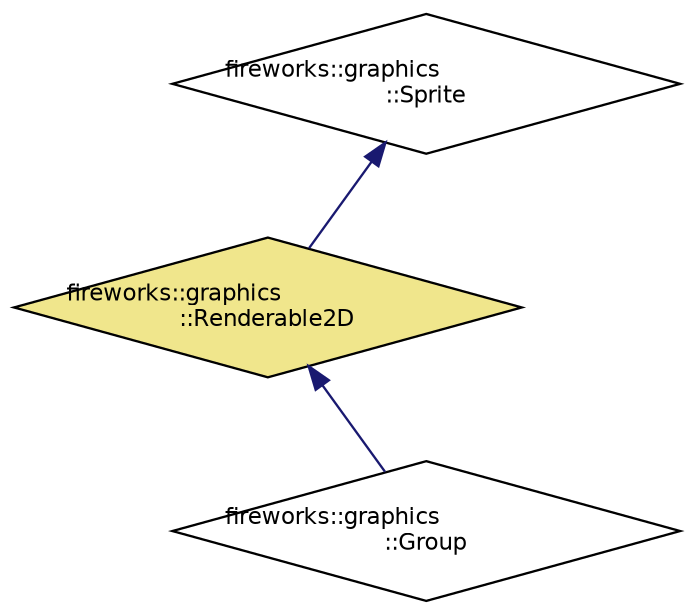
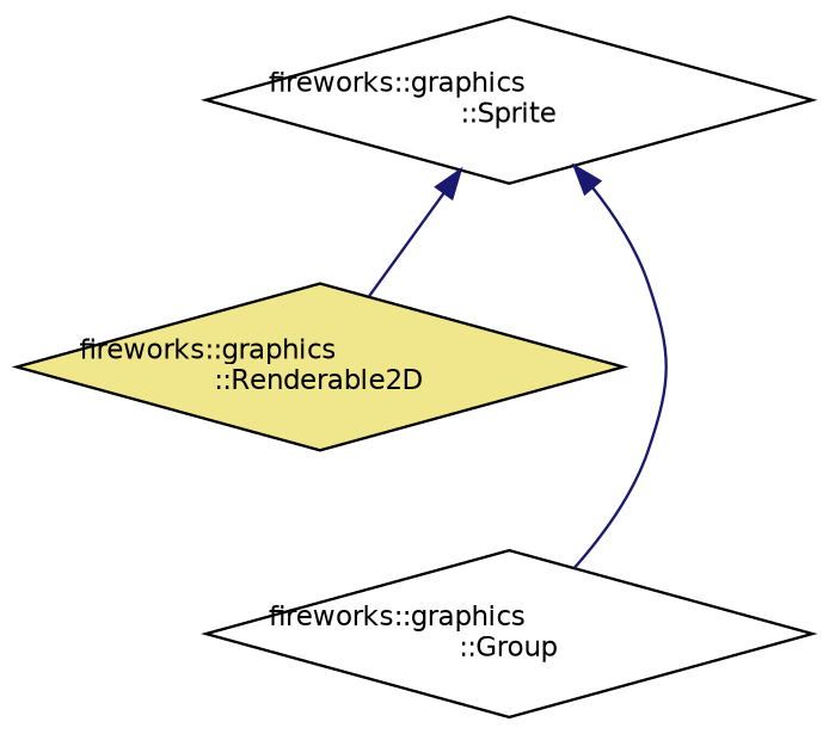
  digraph {
    node [color=black fillcolor=white fontname=Helvetica fontsize=10 shape=diamond style=filled]
    edge [color=midnightblue dir=back fontname=Helvetica fontsize=10 labelfontname=Helvetica labelfontsize=10 style=solid]
    n1 [fillcolor=khaki fontcolor=black height=0.2 label="fireworks::graphics\l::Renderable2D" width=0.4]
    n2 [height=0.2 label="fireworks::graphics\l::Group" width=0.4]
    n3 [height=0.2 label="fireworks::graphics\l::Sprite" width=0.4]
-   n1 -> n2
+   n3 -> n2
    n3 -> n1
  }
